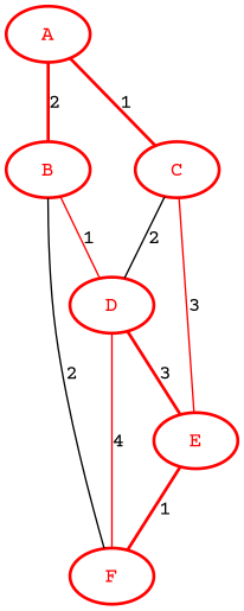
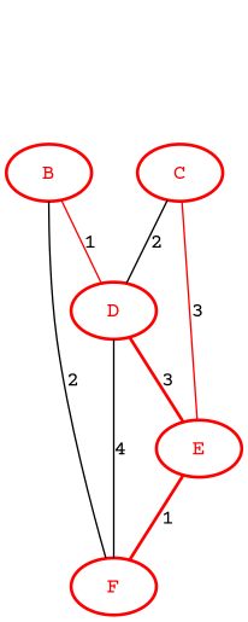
  graph {
    fontname="Courier Prime"
    node [color=red fillcolor=red fontcolor=red fontname="Courier Prime" style=bold]
    edge [color=red fontname="Courier Prime" weight=2]
-   A
    B
    C
    D
    F
    E
-   A -- B [label=2 style=bold]
-   A -- C [label=1 style=bold weight=1]
    B -- D [label=1 style=solid weight=1]
    B -- F [label=2 color=""]
    C -- D [label=2 color=""]
    C -- E [label=3 weight=3]
-   D -- F [label=4 weight=4]
+   D -- F [label=4 weight=4 color=""]
    D -- E [label=3 style=bold weight=3]
    E -- F [label=1 style=bold weight=1]
  }
